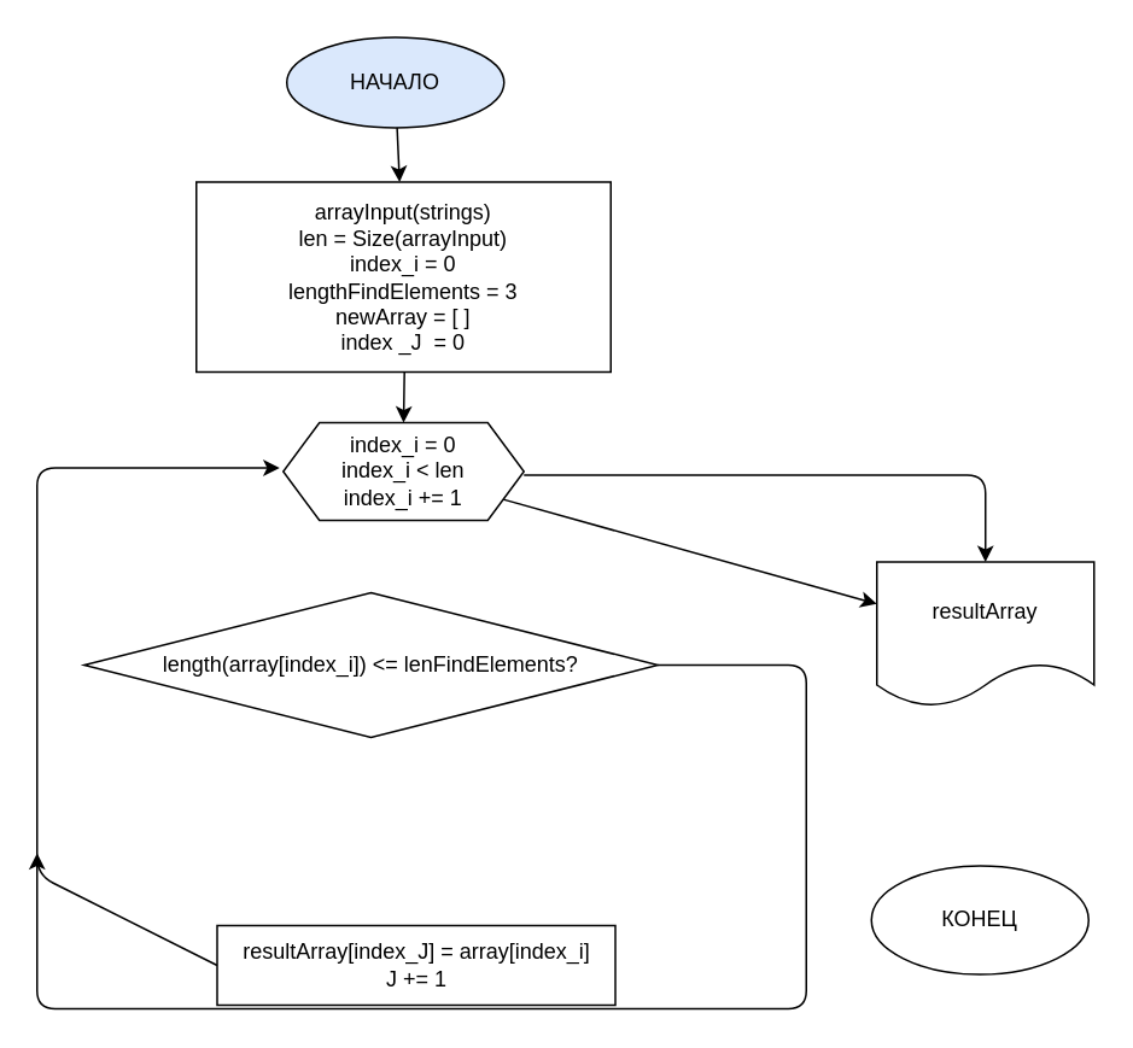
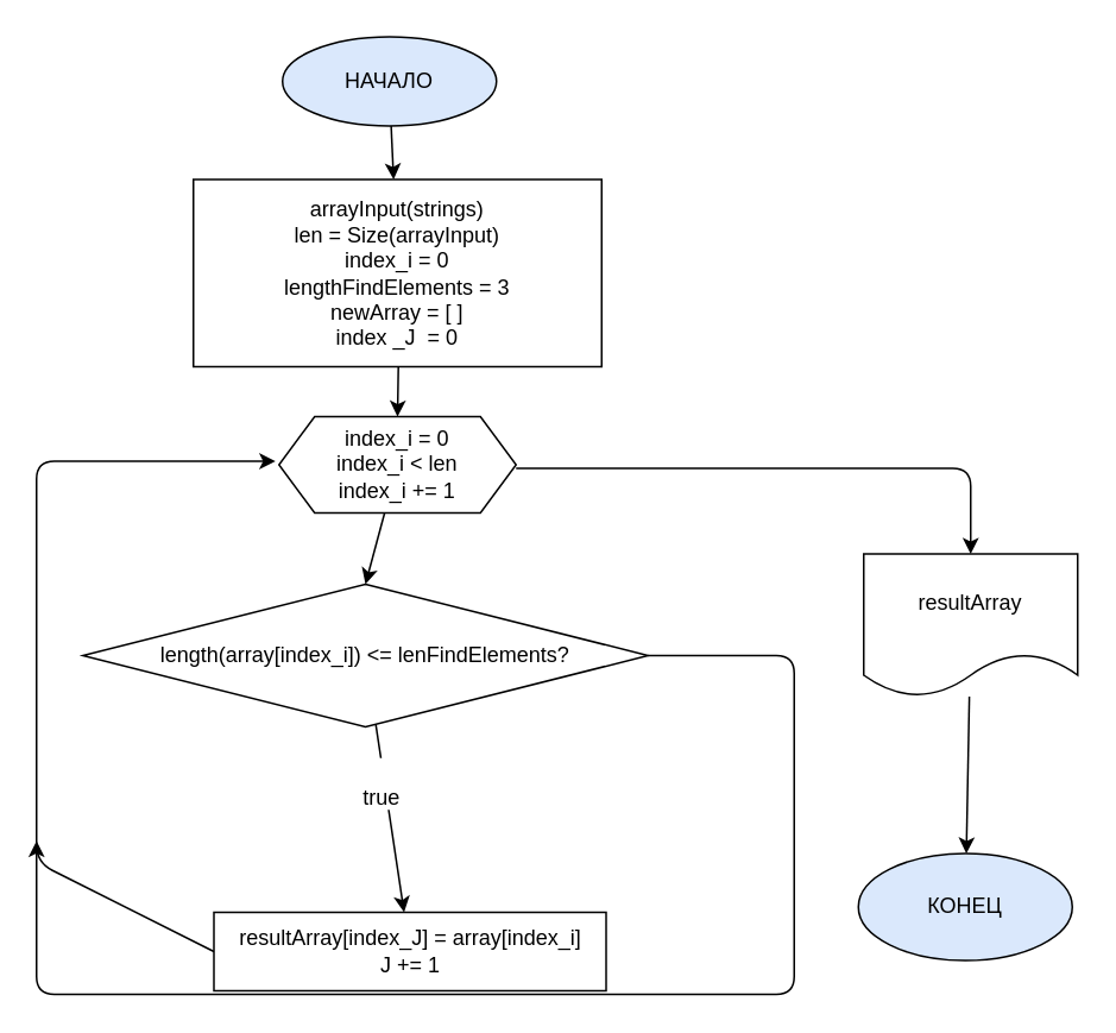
  <mxCell id="0" />
  <mxCell id="1" parent="0" />
  <mxCell id="2" value="" style="edgeStyle=none;html=1;" parent="1" source="3" target="5" edge="1"><mxGeometry relative="1" as="geometry" /></mxCell>
  <mxCell id="3" value="НАЧАЛО" style="ellipse;whiteSpace=wrap;html=1;fillColor=#dae8fc;" parent="1" vertex="1"><mxGeometry x="158" y="20" width="120" height="50" as="geometry" /></mxCell>
  <mxCell id="4" value="" style="edgeStyle=none;html=1;fontSize=12;entryX=0.5;entryY=0;entryDx=0;entryDy=0;" parent="1" source="5" target="14" edge="1"><mxGeometry relative="1" as="geometry"><mxPoint x="382" y="256" as="targetPoint" /><Array as="points"><mxPoint x="223" y="203" /></Array></mxGeometry></mxCell>
  <mxCell id="5" value="arrayInput(strings)&lt;br&gt;len = Size(arrayInput)&lt;br&gt;index_i = 0&lt;br&gt;lengthFindElements = 3&lt;br&gt;newArray = [ ]&lt;br&gt;index _J&amp;nbsp; = 0" style="whiteSpace=wrap;html=1;" parent="1" vertex="1"><mxGeometry x="108" y="100" width="229" height="105" as="geometry" /></mxCell>
+ <mxCell id="6" value="" style="edgeStyle=none;html=1;fontSize=12;" parent="1" source="8" target="10" edge="1"><mxGeometry relative="1" as="geometry" /></mxCell>
+ <mxCell id="7" value="&amp;nbsp;&lt;br&gt;true&amp;nbsp;&lt;br&gt;" style="edgeLabel;html=1;align=center;verticalAlign=middle;resizable=0;points=[];fontSize=12;" parent="6" vertex="1" connectable="0"><mxGeometry x="-0.537" y="-4" relative="1" as="geometry"><mxPoint x="4" y="8" as="offset" /></mxGeometry></mxCell>
  <mxCell id="8" value="length(array[index_i]) &amp;lt;= lenFindElements?" style="rhombus;whiteSpace=wrap;html=1;" parent="1" vertex="1"><mxGeometry x="46" y="327" width="317" height="80" as="geometry" /></mxCell>
  <mxCell id="9" value="" style="edgeStyle=none;html=1;fontSize=12;exitX=0;exitY=0.5;exitDx=0;exitDy=0;" parent="1" source="10" edge="1"><mxGeometry relative="1" as="geometry"><mxPoint x="154" y="258" as="targetPoint" /><Array as="points"><mxPoint x="20" y="483" /><mxPoint x="20" y="258" /></Array></mxGeometry></mxCell>
  <mxCell id="10" value="resultArray[index_J] = array[index_i]&lt;br&gt;J += 1" style="whiteSpace=wrap;html=1;" parent="1" vertex="1"><mxGeometry x="119.5" y="511" width="220" height="44" as="geometry" /></mxCell>
+ <mxCell id="11" value="" style="edgeStyle=none;html=1;fontSize=12;" parent="1" source="12" target="13" edge="1"><mxGeometry relative="1" as="geometry" /></mxCell>
  <mxCell id="12" value="&lt;span&gt;resultArray&lt;/span&gt;" style="shape=document;whiteSpace=wrap;html=1;boundedLbl=1;fontSize=12;" parent="1" vertex="1"><mxGeometry x="484" y="310" width="120" height="80" as="geometry" /></mxCell>
- <mxCell id="13" value="КОНЕЦ" style="ellipse;whiteSpace=wrap;html=1;" parent="1" vertex="1"><mxGeometry x="481" y="478" width="120" height="60" as="geometry" /></mxCell>
+ <mxCell id="13" value="КОНЕЦ" style="ellipse;whiteSpace=wrap;html=1;fillColor=#dae8fc;" parent="1" vertex="1"><mxGeometry x="481" y="478" width="120" height="60" as="geometry" /></mxCell>
  <mxCell id="14" value="index_i = 0&lt;br&gt;index_i &amp;lt; len&lt;br&gt;index_i += 1" style="shape=hexagon;perimeter=hexagonPerimeter2;whiteSpace=wrap;html=1;fixedSize=1;" vertex="1" parent="1"><mxGeometry x="156" y="233" width="133" height="54" as="geometry" /></mxCell>
  <mxCell id="15" value="" style="edgeStyle=none;html=1;fontSize=12;exitX=1;exitY=0.5;exitDx=0;exitDy=0;" edge="1" parent="1" source="8"><mxGeometry relative="1" as="geometry"><mxPoint x="20" y="471" as="targetPoint" /><Array as="points"><mxPoint x="445" y="367" /><mxPoint x="445" y="557" /><mxPoint x="20" y="557" /></Array><mxPoint x="124.5" y="493" as="sourcePoint" /></mxGeometry></mxCell>
- <mxCell id="16" value="" style="endArrow=classic;html=1;" edge="1" parent="1" source="14" target="12"><mxGeometry width="50" height="50" relative="1" as="geometry"><mxPoint x="114" y="413" as="sourcePoint" /><mxPoint x="164" y="363" as="targetPoint" /></mxGeometry></mxCell>
+ <mxCell id="16" value="" style="endArrow=classic;html=1;entryX=0.5;entryY=0;entryDx=0;entryDy=0;" edge="1" parent="1" source="14" target="8"><mxGeometry width="50" height="50" relative="1" as="geometry"><mxPoint x="114" y="413" as="sourcePoint" /><mxPoint x="164" y="363" as="targetPoint" /></mxGeometry></mxCell>
  <mxCell id="17" value="" style="edgeStyle=none;html=1;fontSize=12;entryX=0.5;entryY=0;entryDx=0;entryDy=0;" edge="1" parent="1" target="12"><mxGeometry relative="1" as="geometry"><mxPoint x="164" y="268" as="targetPoint" /><Array as="points"><mxPoint x="544" y="262" /></Array><mxPoint x="289" y="262" as="sourcePoint" /></mxGeometry></mxCell>
